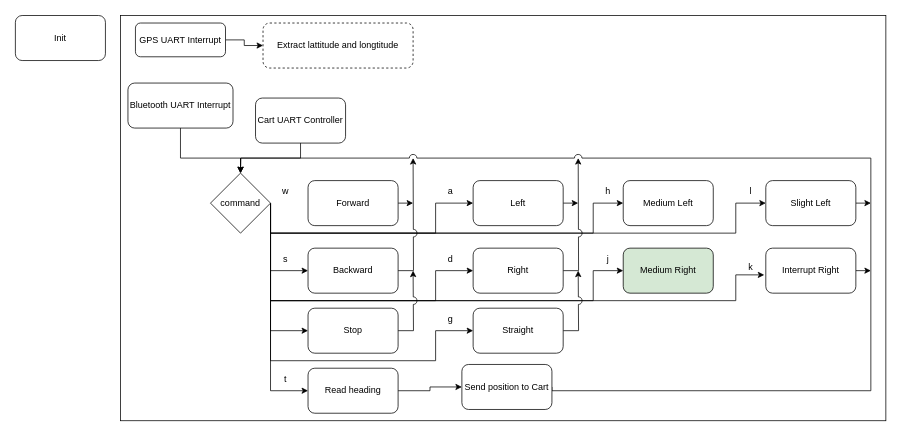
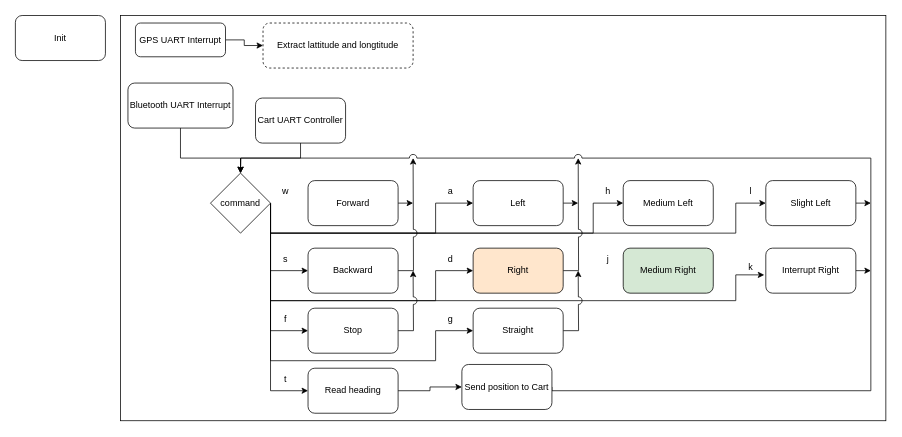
  <mxCell id="0" />
  <mxCell id="1" parent="0" />
  <mxCell id="2" value="Init" style="rounded=1;whiteSpace=wrap;html=1;" vertex="1" parent="1"><mxGeometry x="20" y="20" width="120" height="60" as="geometry" /></mxCell>
  <mxCell id="3" style="edgeStyle=orthogonalEdgeStyle;rounded=0;sketch=0;jumpStyle=arc;jumpSize=10;orthogonalLoop=1;jettySize=auto;html=1;exitX=1;exitY=0.5;exitDx=0;exitDy=0;entryX=0;entryY=0.5;entryDx=0;entryDy=0;shadow=0;" edge="1" parent="1" source="4" target="5"><mxGeometry relative="1" as="geometry" /></mxCell>
  <mxCell id="4" value="GPS UART Interrupt" style="rounded=1;whiteSpace=wrap;html=1;" vertex="1" parent="1"><mxGeometry x="180" y="30" width="120" height="45" as="geometry" /></mxCell>
  <mxCell id="5" value="Extract lattitude and longtitude" style="rounded=1;whiteSpace=wrap;html=1;dashed=1;" vertex="1" parent="1"><mxGeometry x="350" y="30" width="200" height="60" as="geometry" /></mxCell>
  <mxCell id="6" style="edgeStyle=orthogonalEdgeStyle;rounded=0;sketch=0;jumpStyle=arc;jumpSize=10;orthogonalLoop=1;jettySize=auto;html=1;exitX=0.5;exitY=1;exitDx=0;exitDy=0;shadow=0;" edge="1" parent="1" source="7"><mxGeometry relative="1" as="geometry"><mxPoint x="320" y="230" as="targetPoint" /></mxGeometry></mxCell>
  <mxCell id="7" value="Cart UART Controller" style="rounded=1;whiteSpace=wrap;html=1;" vertex="1" parent="1"><mxGeometry x="340" y="130" width="120" height="60" as="geometry" /></mxCell>
  <mxCell id="8" style="edgeStyle=orthogonalEdgeStyle;rounded=0;sketch=0;jumpStyle=arc;jumpSize=10;orthogonalLoop=1;jettySize=auto;html=1;exitX=0.5;exitY=1;exitDx=0;exitDy=0;entryX=0.5;entryY=0;entryDx=0;entryDy=0;shadow=0;" edge="1" parent="1" source="9" target="20"><mxGeometry relative="1" as="geometry"><Array as="points"><mxPoint x="240" y="210" /><mxPoint x="320" y="210" /></Array></mxGeometry></mxCell>
  <mxCell id="9" value="Bluetooth UART Interrupt" style="rounded=1;whiteSpace=wrap;html=1;" vertex="1" parent="1"><mxGeometry x="170" y="110" width="140" height="60" as="geometry" /></mxCell>
  <mxCell id="10" style="edgeStyle=orthogonalEdgeStyle;rounded=0;orthogonalLoop=1;jettySize=auto;html=1;exitX=1;exitY=0.5;exitDx=0;exitDy=0;entryX=0;entryY=0.5;entryDx=0;entryDy=0;" edge="1" parent="1" source="20" target="26"><mxGeometry relative="1" as="geometry"><Array as="points"><mxPoint x="360" y="360" /></Array></mxGeometry></mxCell>
  <mxCell id="11" style="edgeStyle=orthogonalEdgeStyle;rounded=0;orthogonalLoop=1;jettySize=auto;html=1;exitX=1;exitY=0.5;exitDx=0;exitDy=0;entryX=0;entryY=0.5;entryDx=0;entryDy=0;" edge="1" parent="1" source="20" target="24"><mxGeometry relative="1" as="geometry"><Array as="points"><mxPoint x="360" y="440" /></Array></mxGeometry></mxCell>
  <mxCell id="12" style="edgeStyle=orthogonalEdgeStyle;rounded=0;orthogonalLoop=1;jettySize=auto;html=1;exitX=1;exitY=0.5;exitDx=0;exitDy=0;entryX=0;entryY=0.5;entryDx=0;entryDy=0;" edge="1" parent="1" source="20" target="37"><mxGeometry relative="1" as="geometry"><Array as="points"><mxPoint x="360" y="520" /></Array></mxGeometry></mxCell>
  <mxCell id="13" style="edgeStyle=orthogonalEdgeStyle;rounded=0;orthogonalLoop=1;jettySize=auto;html=1;exitX=1;exitY=0.5;exitDx=0;exitDy=0;entryX=0;entryY=0.5;entryDx=0;entryDy=0;" edge="1" parent="1" source="20" target="28"><mxGeometry relative="1" as="geometry"><Array as="points"><mxPoint x="360" y="310" /><mxPoint x="580" y="310" /><mxPoint x="580" y="270" /></Array></mxGeometry></mxCell>
  <mxCell id="14" style="edgeStyle=orthogonalEdgeStyle;rounded=0;orthogonalLoop=1;jettySize=auto;html=1;exitX=1;exitY=0.5;exitDx=0;exitDy=0;entryX=0;entryY=0.5;entryDx=0;entryDy=0;" edge="1" parent="1" source="20" target="30"><mxGeometry relative="1" as="geometry"><Array as="points"><mxPoint x="360" y="400" /><mxPoint x="580" y="400" /><mxPoint x="580" y="360" /></Array></mxGeometry></mxCell>
  <mxCell id="15" style="edgeStyle=orthogonalEdgeStyle;rounded=0;orthogonalLoop=1;jettySize=auto;html=1;exitX=1;exitY=0.5;exitDx=0;exitDy=0;entryX=0;entryY=0.5;entryDx=0;entryDy=0;" edge="1" parent="1" source="20" target="32"><mxGeometry relative="1" as="geometry"><Array as="points"><mxPoint x="360" y="480" /><mxPoint x="580" y="480" /><mxPoint x="580" y="440" /></Array></mxGeometry></mxCell>
  <mxCell id="16" style="edgeStyle=orthogonalEdgeStyle;rounded=0;orthogonalLoop=1;jettySize=auto;html=1;exitX=1;exitY=0.5;exitDx=0;exitDy=0;entryX=0;entryY=0.5;entryDx=0;entryDy=0;" edge="1" parent="1" source="20" target="35"><mxGeometry relative="1" as="geometry"><Array as="points"><mxPoint x="360" y="310" /><mxPoint x="790" y="310" /><mxPoint x="790" y="270" /></Array></mxGeometry></mxCell>
  <mxCell id="17" style="edgeStyle=orthogonalEdgeStyle;rounded=0;orthogonalLoop=1;jettySize=auto;html=1;exitX=1;exitY=0.5;exitDx=0;exitDy=0;entryX=0;entryY=0.5;entryDx=0;entryDy=0;" edge="1" parent="1" source="20" target="42"><mxGeometry relative="1" as="geometry"><Array as="points"><mxPoint x="360" y="310" /><mxPoint x="980" y="310" /><mxPoint x="980" y="270" /></Array></mxGeometry></mxCell>
- <mxCell id="18" style="edgeStyle=orthogonalEdgeStyle;rounded=0;sketch=0;jumpStyle=arc;jumpSize=10;orthogonalLoop=1;jettySize=auto;html=1;exitX=1;exitY=0.5;exitDx=0;exitDy=0;entryX=0;entryY=0.5;entryDx=0;entryDy=0;shadow=0;" edge="1" parent="1" source="20" target="40"><mxGeometry relative="1" as="geometry"><Array as="points"><mxPoint x="360" y="400" /><mxPoint x="790" y="400" /><mxPoint x="790" y="360" /></Array></mxGeometry></mxCell>
  <mxCell id="19" style="edgeStyle=orthogonalEdgeStyle;rounded=0;sketch=0;jumpStyle=arc;jumpSize=10;orthogonalLoop=1;jettySize=auto;html=1;exitX=1;exitY=0.5;exitDx=0;exitDy=0;entryX=-0.017;entryY=0.594;entryDx=0;entryDy=0;entryPerimeter=0;shadow=0;" edge="1" parent="1" source="20" target="39"><mxGeometry relative="1" as="geometry"><Array as="points"><mxPoint x="360" y="400" /><mxPoint x="980" y="400" /><mxPoint x="980" y="366" /></Array></mxGeometry></mxCell>
  <mxCell id="20" value="command" style="rhombus;whiteSpace=wrap;html=1;" vertex="1" parent="1"><mxGeometry x="280" y="230" width="80" height="80" as="geometry" /></mxCell>
  <mxCell id="21" style="edgeStyle=orthogonalEdgeStyle;rounded=0;sketch=0;jumpStyle=arc;jumpSize=10;orthogonalLoop=1;jettySize=auto;html=1;exitX=1;exitY=0.5;exitDx=0;exitDy=0;shadow=0;" edge="1" parent="1" source="22"><mxGeometry relative="1" as="geometry"><mxPoint x="550" y="270" as="targetPoint" /></mxGeometry></mxCell>
  <mxCell id="22" value="Forward" style="rounded=1;whiteSpace=wrap;html=1;" vertex="1" parent="1"><mxGeometry x="410" y="240" width="120" height="60" as="geometry" /></mxCell>
  <mxCell id="23" style="edgeStyle=orthogonalEdgeStyle;rounded=0;sketch=0;jumpStyle=arc;jumpSize=10;orthogonalLoop=1;jettySize=auto;html=1;exitX=1;exitY=0.5;exitDx=0;exitDy=0;shadow=0;" edge="1" parent="1" source="24"><mxGeometry relative="1" as="geometry"><mxPoint x="550" y="360" as="targetPoint" /></mxGeometry></mxCell>
  <mxCell id="24" value="Stop" style="rounded=1;whiteSpace=wrap;html=1;" vertex="1" parent="1"><mxGeometry x="410" y="410" width="120" height="60" as="geometry" /></mxCell>
  <mxCell id="25" style="edgeStyle=orthogonalEdgeStyle;rounded=0;sketch=0;jumpStyle=arc;jumpSize=10;orthogonalLoop=1;jettySize=auto;html=1;exitX=1;exitY=0.5;exitDx=0;exitDy=0;shadow=0;" edge="1" parent="1" source="26"><mxGeometry relative="1" as="geometry"><mxPoint x="550" y="210" as="targetPoint" /></mxGeometry></mxCell>
  <mxCell id="26" value="Backward" style="rounded=1;whiteSpace=wrap;html=1;" vertex="1" parent="1"><mxGeometry x="410" y="330" width="120" height="60" as="geometry" /></mxCell>
  <mxCell id="27" style="edgeStyle=orthogonalEdgeStyle;rounded=0;sketch=0;jumpStyle=arc;jumpSize=10;orthogonalLoop=1;jettySize=auto;html=1;exitX=1;exitY=0.5;exitDx=0;exitDy=0;shadow=0;" edge="1" parent="1" source="28"><mxGeometry relative="1" as="geometry"><mxPoint x="770" y="270" as="targetPoint" /></mxGeometry></mxCell>
  <mxCell id="28" value="Left" style="rounded=1;whiteSpace=wrap;html=1;" vertex="1" parent="1"><mxGeometry x="630" y="240" width="120" height="60" as="geometry" /></mxCell>
  <mxCell id="29" style="edgeStyle=orthogonalEdgeStyle;rounded=0;sketch=0;jumpStyle=arc;jumpSize=10;orthogonalLoop=1;jettySize=auto;html=1;exitX=1;exitY=0.5;exitDx=0;exitDy=0;shadow=0;" edge="1" parent="1" source="30"><mxGeometry relative="1" as="geometry"><mxPoint x="770" y="210" as="targetPoint" /></mxGeometry></mxCell>
- <mxCell id="30" value="Right" style="rounded=1;whiteSpace=wrap;html=1;" vertex="1" parent="1"><mxGeometry x="630" y="330" width="120" height="60" as="geometry" /></mxCell>
+ <mxCell id="30" value="Right" style="rounded=1;whiteSpace=wrap;html=1;fillColor=#ffe6cc;" vertex="1" parent="1"><mxGeometry x="630" y="330" width="120" height="60" as="geometry" /></mxCell>
  <mxCell id="31" style="edgeStyle=orthogonalEdgeStyle;rounded=0;sketch=0;jumpStyle=arc;jumpSize=10;orthogonalLoop=1;jettySize=auto;html=1;exitX=1;exitY=0.5;exitDx=0;exitDy=0;shadow=0;" edge="1" parent="1" source="32"><mxGeometry relative="1" as="geometry"><mxPoint x="770" y="360" as="targetPoint" /></mxGeometry></mxCell>
  <mxCell id="32" value="Straight" style="rounded=1;whiteSpace=wrap;html=1;" vertex="1" parent="1"><mxGeometry x="630" y="410" width="120" height="60" as="geometry" /></mxCell>
  <mxCell id="33" style="edgeStyle=orthogonalEdgeStyle;rounded=0;sketch=0;jumpStyle=arc;jumpSize=10;orthogonalLoop=1;jettySize=auto;html=1;exitX=1;exitY=0.5;exitDx=0;exitDy=0;entryX=0.5;entryY=0;entryDx=0;entryDy=0;shadow=0;" edge="1" parent="1" source="34" target="20"><mxGeometry relative="1" as="geometry"><Array as="points"><mxPoint x="1160" y="520" /><mxPoint x="1160" y="210" /><mxPoint x="320" y="210" /></Array></mxGeometry></mxCell>
  <mxCell id="34" value="Send position to Cart" style="rounded=1;whiteSpace=wrap;html=1;" vertex="1" parent="1"><mxGeometry x="615" y="485" width="120" height="60" as="geometry" /></mxCell>
  <mxCell id="35" value="Medium Left" style="rounded=1;whiteSpace=wrap;html=1;" vertex="1" parent="1"><mxGeometry x="830" y="240" width="120" height="60" as="geometry" /></mxCell>
  <mxCell id="36" style="edgeStyle=orthogonalEdgeStyle;rounded=0;sketch=0;jumpStyle=arc;jumpSize=10;orthogonalLoop=1;jettySize=auto;html=1;exitX=1;exitY=0.5;exitDx=0;exitDy=0;entryX=0;entryY=0.5;entryDx=0;entryDy=0;shadow=0;" edge="1" parent="1" source="37" target="34"><mxGeometry relative="1" as="geometry" /></mxCell>
  <mxCell id="37" value="Read heading" style="rounded=1;whiteSpace=wrap;html=1;" vertex="1" parent="1"><mxGeometry x="410" y="490" width="120" height="60" as="geometry" /></mxCell>
  <mxCell id="38" style="edgeStyle=orthogonalEdgeStyle;rounded=0;sketch=0;jumpStyle=arc;jumpSize=10;orthogonalLoop=1;jettySize=auto;html=1;exitX=1;exitY=0.5;exitDx=0;exitDy=0;shadow=0;" edge="1" parent="1" source="39"><mxGeometry relative="1" as="geometry"><mxPoint x="1160" y="360" as="targetPoint" /></mxGeometry></mxCell>
  <mxCell id="39" value="Interrupt Right" style="rounded=1;whiteSpace=wrap;html=1;" vertex="1" parent="1"><mxGeometry x="1020" y="330" width="120" height="60" as="geometry" /></mxCell>
  <mxCell id="40" value="Medium Right" style="rounded=1;whiteSpace=wrap;html=1;fillColor=#d5e8d4;" vertex="1" parent="1"><mxGeometry x="830" y="330" width="120" height="60" as="geometry" /></mxCell>
  <mxCell id="41" style="edgeStyle=orthogonalEdgeStyle;rounded=0;sketch=0;jumpStyle=arc;jumpSize=10;orthogonalLoop=1;jettySize=auto;html=1;exitX=1;exitY=0.5;exitDx=0;exitDy=0;shadow=0;" edge="1" parent="1" source="42"><mxGeometry relative="1" as="geometry"><mxPoint x="1160" y="270" as="targetPoint" /></mxGeometry></mxCell>
  <mxCell id="42" value="Slight Left" style="rounded=1;whiteSpace=wrap;html=1;" vertex="1" parent="1"><mxGeometry x="1020" y="240" width="120" height="60" as="geometry" /></mxCell>
  <mxCell id="43" value="w" style="text;html=1;strokeColor=none;fillColor=none;align=center;verticalAlign=middle;whiteSpace=wrap;rounded=0;" vertex="1" parent="1"><mxGeometry x="350" y="240" width="60" height="30" as="geometry" /></mxCell>
  <mxCell id="44" value="s" style="text;html=1;strokeColor=none;fillColor=none;align=center;verticalAlign=middle;whiteSpace=wrap;rounded=0;" vertex="1" parent="1"><mxGeometry x="350" y="330" width="60" height="30" as="geometry" /></mxCell>
+ <mxCell id="45" value="f" style="text;html=1;strokeColor=none;fillColor=none;align=center;verticalAlign=middle;whiteSpace=wrap;rounded=0;" vertex="1" parent="1"><mxGeometry x="350" y="410" width="60" height="30" as="geometry" /></mxCell>
  <mxCell id="46" value="a" style="text;html=1;strokeColor=none;fillColor=none;align=center;verticalAlign=middle;whiteSpace=wrap;rounded=0;" vertex="1" parent="1"><mxGeometry x="570" y="240" width="60" height="30" as="geometry" /></mxCell>
  <mxCell id="47" value="d" style="text;html=1;strokeColor=none;fillColor=none;align=center;verticalAlign=middle;whiteSpace=wrap;rounded=0;" vertex="1" parent="1"><mxGeometry x="570" y="330" width="60" height="30" as="geometry" /></mxCell>
  <mxCell id="48" value="g" style="text;html=1;strokeColor=none;fillColor=none;align=center;verticalAlign=middle;whiteSpace=wrap;rounded=0;" vertex="1" parent="1"><mxGeometry x="570" y="410" width="60" height="30" as="geometry" /></mxCell>
  <mxCell id="49" value="h" style="text;html=1;strokeColor=none;fillColor=none;align=center;verticalAlign=middle;whiteSpace=wrap;rounded=0;" vertex="1" parent="1"><mxGeometry x="780" y="240" width="60" height="30" as="geometry" /></mxCell>
  <mxCell id="50" value="j" style="text;html=1;strokeColor=none;fillColor=none;align=center;verticalAlign=middle;whiteSpace=wrap;rounded=0;" vertex="1" parent="1"><mxGeometry x="780" y="330" width="60" height="30" as="geometry" /></mxCell>
  <mxCell id="51" value="k" style="text;html=1;strokeColor=none;fillColor=none;align=center;verticalAlign=middle;whiteSpace=wrap;rounded=0;" vertex="1" parent="1"><mxGeometry x="970" y="340" width="60" height="30" as="geometry" /></mxCell>
  <mxCell id="52" value="l" style="text;html=1;strokeColor=none;fillColor=none;align=center;verticalAlign=middle;whiteSpace=wrap;rounded=0;" vertex="1" parent="1"><mxGeometry x="970" y="240" width="60" height="30" as="geometry" /></mxCell>
  <mxCell id="53" value="t" style="text;html=1;strokeColor=none;fillColor=none;align=center;verticalAlign=middle;whiteSpace=wrap;rounded=0;" vertex="1" parent="1"><mxGeometry x="350" y="490" width="60" height="30" as="geometry" /></mxCell>
  <mxCell id="54" value="" style="rounded=0;whiteSpace=wrap;html=1;fillColor=none;" vertex="1" parent="1"><mxGeometry x="160" y="20" width="1020" height="540" as="geometry" /></mxCell>
